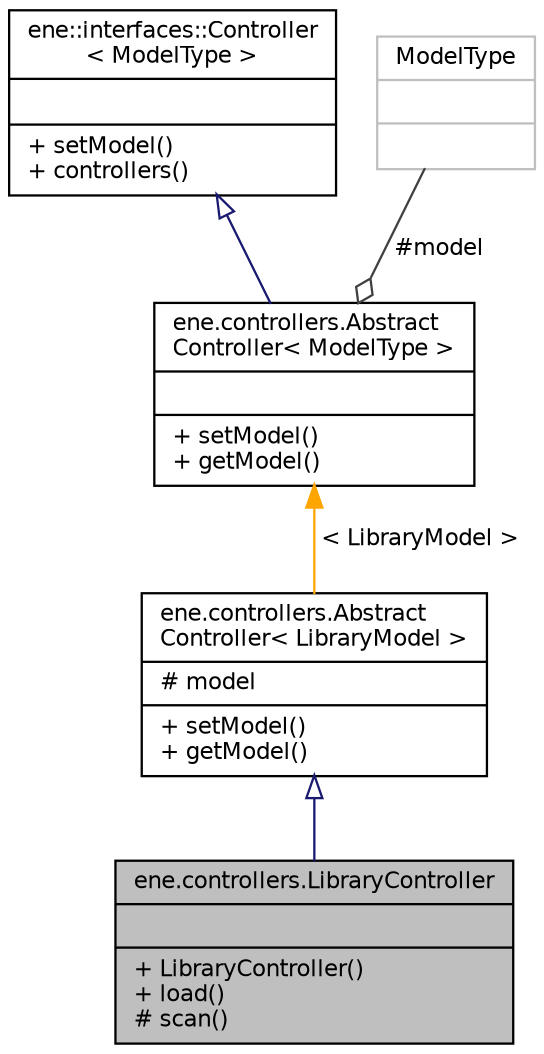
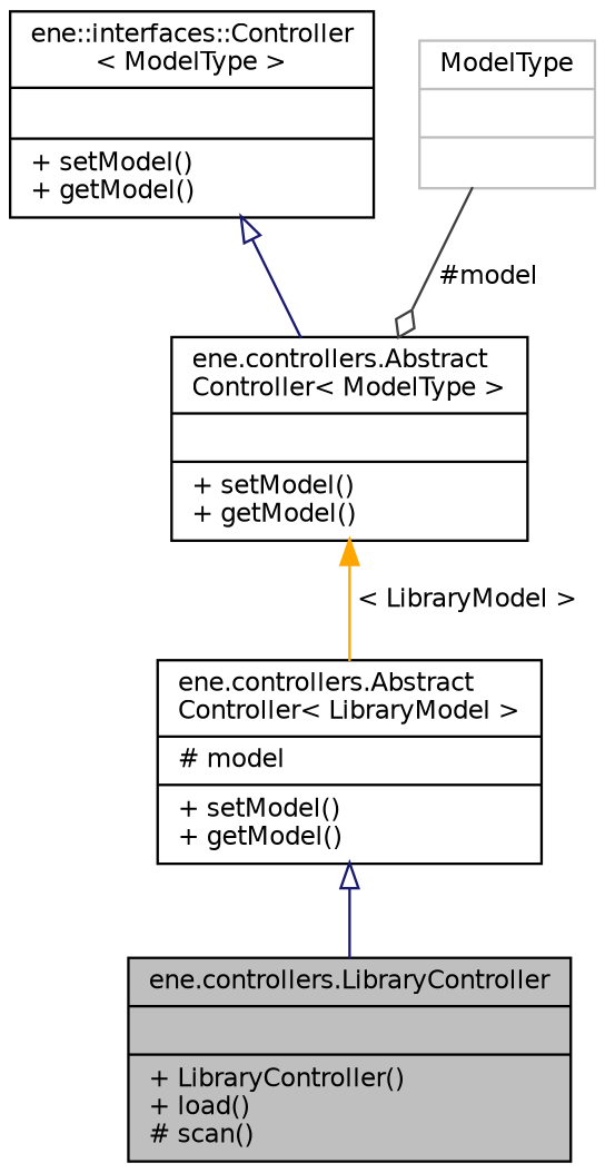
  digraph {
    node [color=black fontname=Helvetica fontsize=10 shape=record]
    edge [color=midnightblue dir=back fontname=Helvetica fontsize=10 labelfontname=Helvetica labelfontsize=10 style=solid]
    n1 [fillcolor=grey75 fontcolor=black height=0.2 label="{ene.controllers.LibraryController\n||+ LibraryController()\l+ load()\l# scan()\l}" style=filled width=0.4]
    n2 [height=0.2 label="{ene.controllers.Abstract\lController\< LibraryModel \>\n|# model\l|+ setModel()\l+ getModel()\l}" width=0.4]
    n3 [height=0.2 label="{ene.controllers.Abstract\lController\< ModelType \>\n||+ setModel()\l+ getModel()\l}" width=0.4]
-   n4 [height=0.2 label="{ene::interfaces::Controller\l\< ModelType \>\n||+ setModel()\l+ controllers()\l}" width=0.4]
+   n4 [height=0.2 label="{ene::interfaces::Controller\l\< ModelType \>\n||+ setModel()\l+ getModel()\l}" width=0.4]
    n5 [color=grey75 height=0.2 label="{ModelType\n||}" width=0.4]
    n2 -> n1 [arrowtail=onormal]
    n3 -> n2 [color=orange label=" \< LibraryModel \>"]
    n4 -> n3 [arrowtail=onormal]
    n5 -> n3 [arrowhead=odiamond color=grey25 label=" #model" dir=""]
  }
